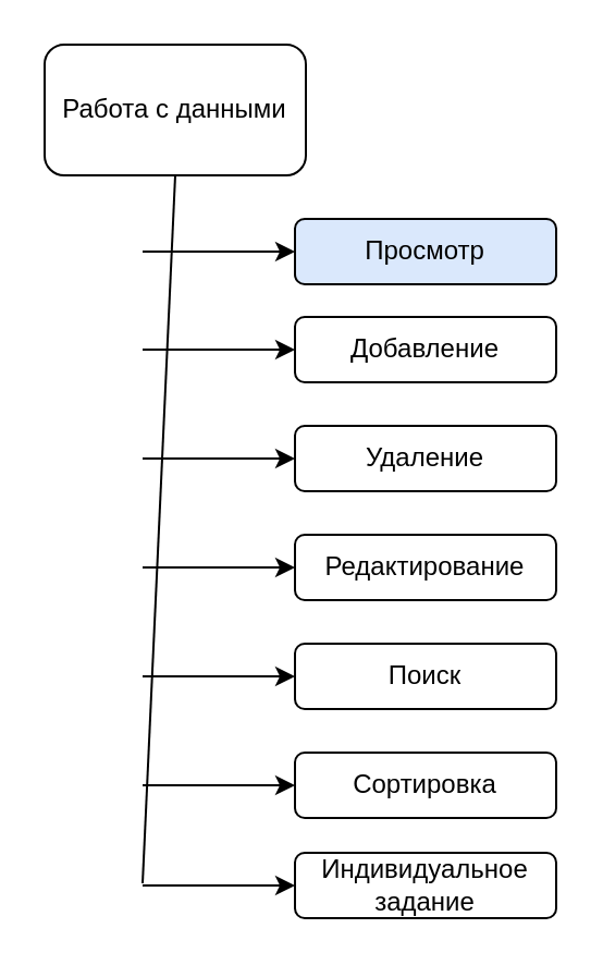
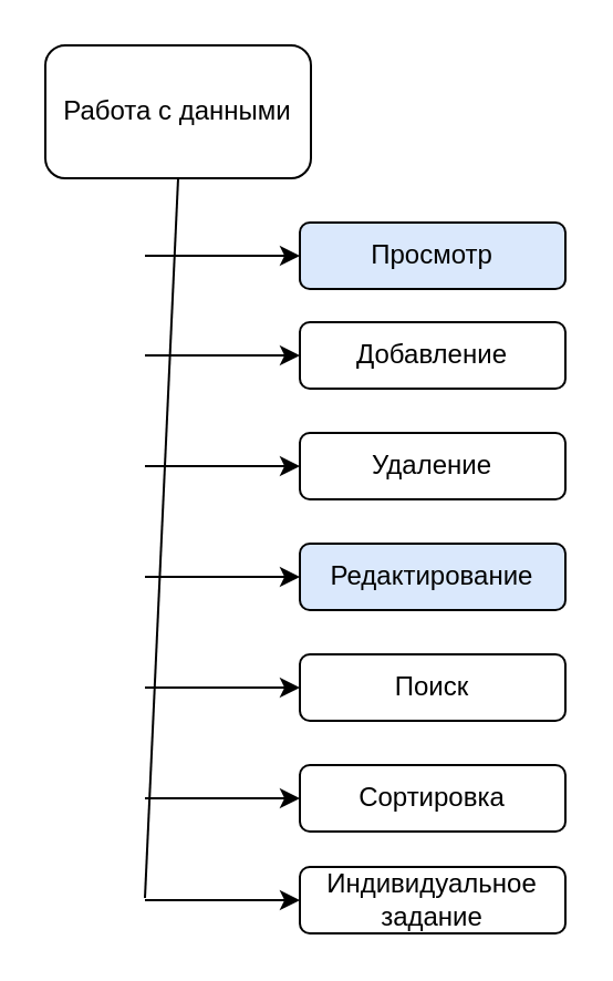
  <mxCell id="0" />
  <mxCell id="1" parent="0" />
  <mxCell id="2" value="Работа с данными" style="rounded=1;whiteSpace=wrap;html=1;" parent="1" vertex="1"><mxGeometry x="20" y="20" width="120" height="60" as="geometry" /></mxCell>
  <mxCell id="3" value="" style="endArrow=none;html=1;rounded=0;entryX=0.5;entryY=1;entryDx=0;entryDy=0;" parent="1" target="2" edge="1"><mxGeometry width="50" height="50" relative="1" as="geometry"><mxPoint x="65" y="405" as="sourcePoint" /><mxPoint x="255" y="195" as="targetPoint" /></mxGeometry></mxCell>
  <mxCell id="4" value="" style="endArrow=classic;html=1;rounded=0;" parent="1" edge="1"><mxGeometry width="50" height="50" relative="1" as="geometry"><mxPoint x="65" y="115" as="sourcePoint" /><mxPoint x="135" y="115" as="targetPoint" /></mxGeometry></mxCell>
  <mxCell id="5" value="Просмотр" style="rounded=1;whiteSpace=wrap;html=1;fillColor=#dae8fc;" parent="1" vertex="1"><mxGeometry x="135" y="100" width="120" height="30" as="geometry" /></mxCell>
  <mxCell id="6" value="" style="endArrow=classic;html=1;rounded=0;" parent="1" edge="1"><mxGeometry width="50" height="50" relative="1" as="geometry"><mxPoint x="65" y="160" as="sourcePoint" /><mxPoint x="135" y="160" as="targetPoint" /></mxGeometry></mxCell>
  <mxCell id="7" value="Добавление" style="rounded=1;whiteSpace=wrap;html=1;" parent="1" vertex="1"><mxGeometry x="135" y="145" width="120" height="30" as="geometry" /></mxCell>
  <mxCell id="8" value="" style="endArrow=classic;html=1;rounded=0;" parent="1" edge="1"><mxGeometry width="50" height="50" relative="1" as="geometry"><mxPoint x="65" y="210" as="sourcePoint" /><mxPoint x="135" y="210" as="targetPoint" /></mxGeometry></mxCell>
  <mxCell id="9" value="Удаление" style="rounded=1;whiteSpace=wrap;html=1;" parent="1" vertex="1"><mxGeometry x="135" y="195" width="120" height="30" as="geometry" /></mxCell>
  <mxCell id="10" value="" style="endArrow=classic;html=1;rounded=0;" parent="1" edge="1"><mxGeometry width="50" height="50" relative="1" as="geometry"><mxPoint x="65" y="260" as="sourcePoint" /><mxPoint x="135" y="260" as="targetPoint" /></mxGeometry></mxCell>
- <mxCell id="11" value="Редактирование" style="rounded=1;whiteSpace=wrap;html=1;" parent="1" vertex="1"><mxGeometry x="135" y="245" width="120" height="30" as="geometry" /></mxCell>
+ <mxCell id="11" value="Редактирование" style="rounded=1;whiteSpace=wrap;html=1;fillColor=#dae8fc;" parent="1" vertex="1"><mxGeometry x="135" y="245" width="120" height="30" as="geometry" /></mxCell>
  <mxCell id="12" value="" style="endArrow=classic;html=1;rounded=0;" parent="1" edge="1"><mxGeometry width="50" height="50" relative="1" as="geometry"><mxPoint x="65" y="310" as="sourcePoint" /><mxPoint x="135" y="310" as="targetPoint" /></mxGeometry></mxCell>
  <mxCell id="13" value="Поиск" style="rounded=1;whiteSpace=wrap;html=1;" parent="1" vertex="1"><mxGeometry x="135" y="295" width="120" height="30" as="geometry" /></mxCell>
  <mxCell id="14" value="" style="endArrow=classic;html=1;rounded=0;" parent="1" edge="1"><mxGeometry width="50" height="50" relative="1" as="geometry"><mxPoint x="65" y="360" as="sourcePoint" /><mxPoint x="135" y="360" as="targetPoint" /></mxGeometry></mxCell>
  <mxCell id="15" value="Сортировка" style="rounded=1;whiteSpace=wrap;html=1;" parent="1" vertex="1"><mxGeometry x="135" y="345" width="120" height="30" as="geometry" /></mxCell>
  <mxCell id="16" value="" style="endArrow=classic;html=1;rounded=0;" parent="1" edge="1"><mxGeometry width="50" height="50" relative="1" as="geometry"><mxPoint x="65" y="406" as="sourcePoint" /><mxPoint x="135" y="406" as="targetPoint" /></mxGeometry></mxCell>
  <mxCell id="17" value="Индивидуальное задание" style="rounded=1;whiteSpace=wrap;html=1;" parent="1" vertex="1"><mxGeometry x="135" y="391" width="120" height="30" as="geometry" /></mxCell>
